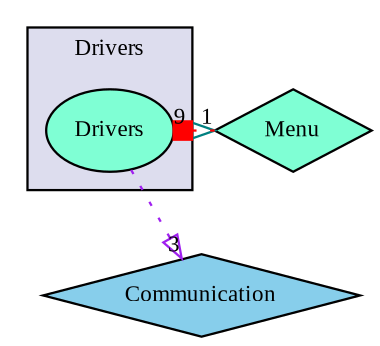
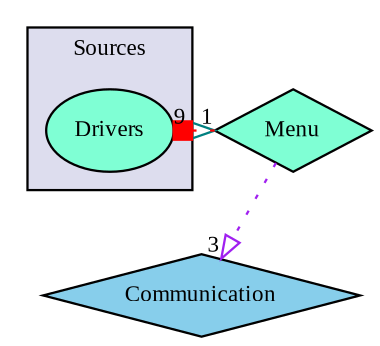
  digraph {
    compound=true
    node [fillcolor=aquamarine fontname=TimesNewRoman fontsize=10 shape=diamond style=filled]
    edge [arrowhead=onormal labeldistance=1.5 labelfontname=TimesNewRoman labelfontsize=10 style=dotted]
    n1 [label=Drivers pencolor=black shape=ellipse]
    n2 [label=Menu]
    n3 [fillcolor=skyblue label=Communication]
    subgraph cluster_1 {
      bgcolor="#ddddee"
      fontname=TimesNewRoman
      fontsize=10
-     label=Drivers
+     label=Sources
      pencolor=black
      n1
    }
    n1 -> n2 [color=teal headlabel=1 style=solid]
-   n1 -> n3 [color=purple headlabel=3]
+   n2 -> n3 [color=purple headlabel=3]
    n2 -> n1 [arrowhead=box color=red headlabel=9]
  }
